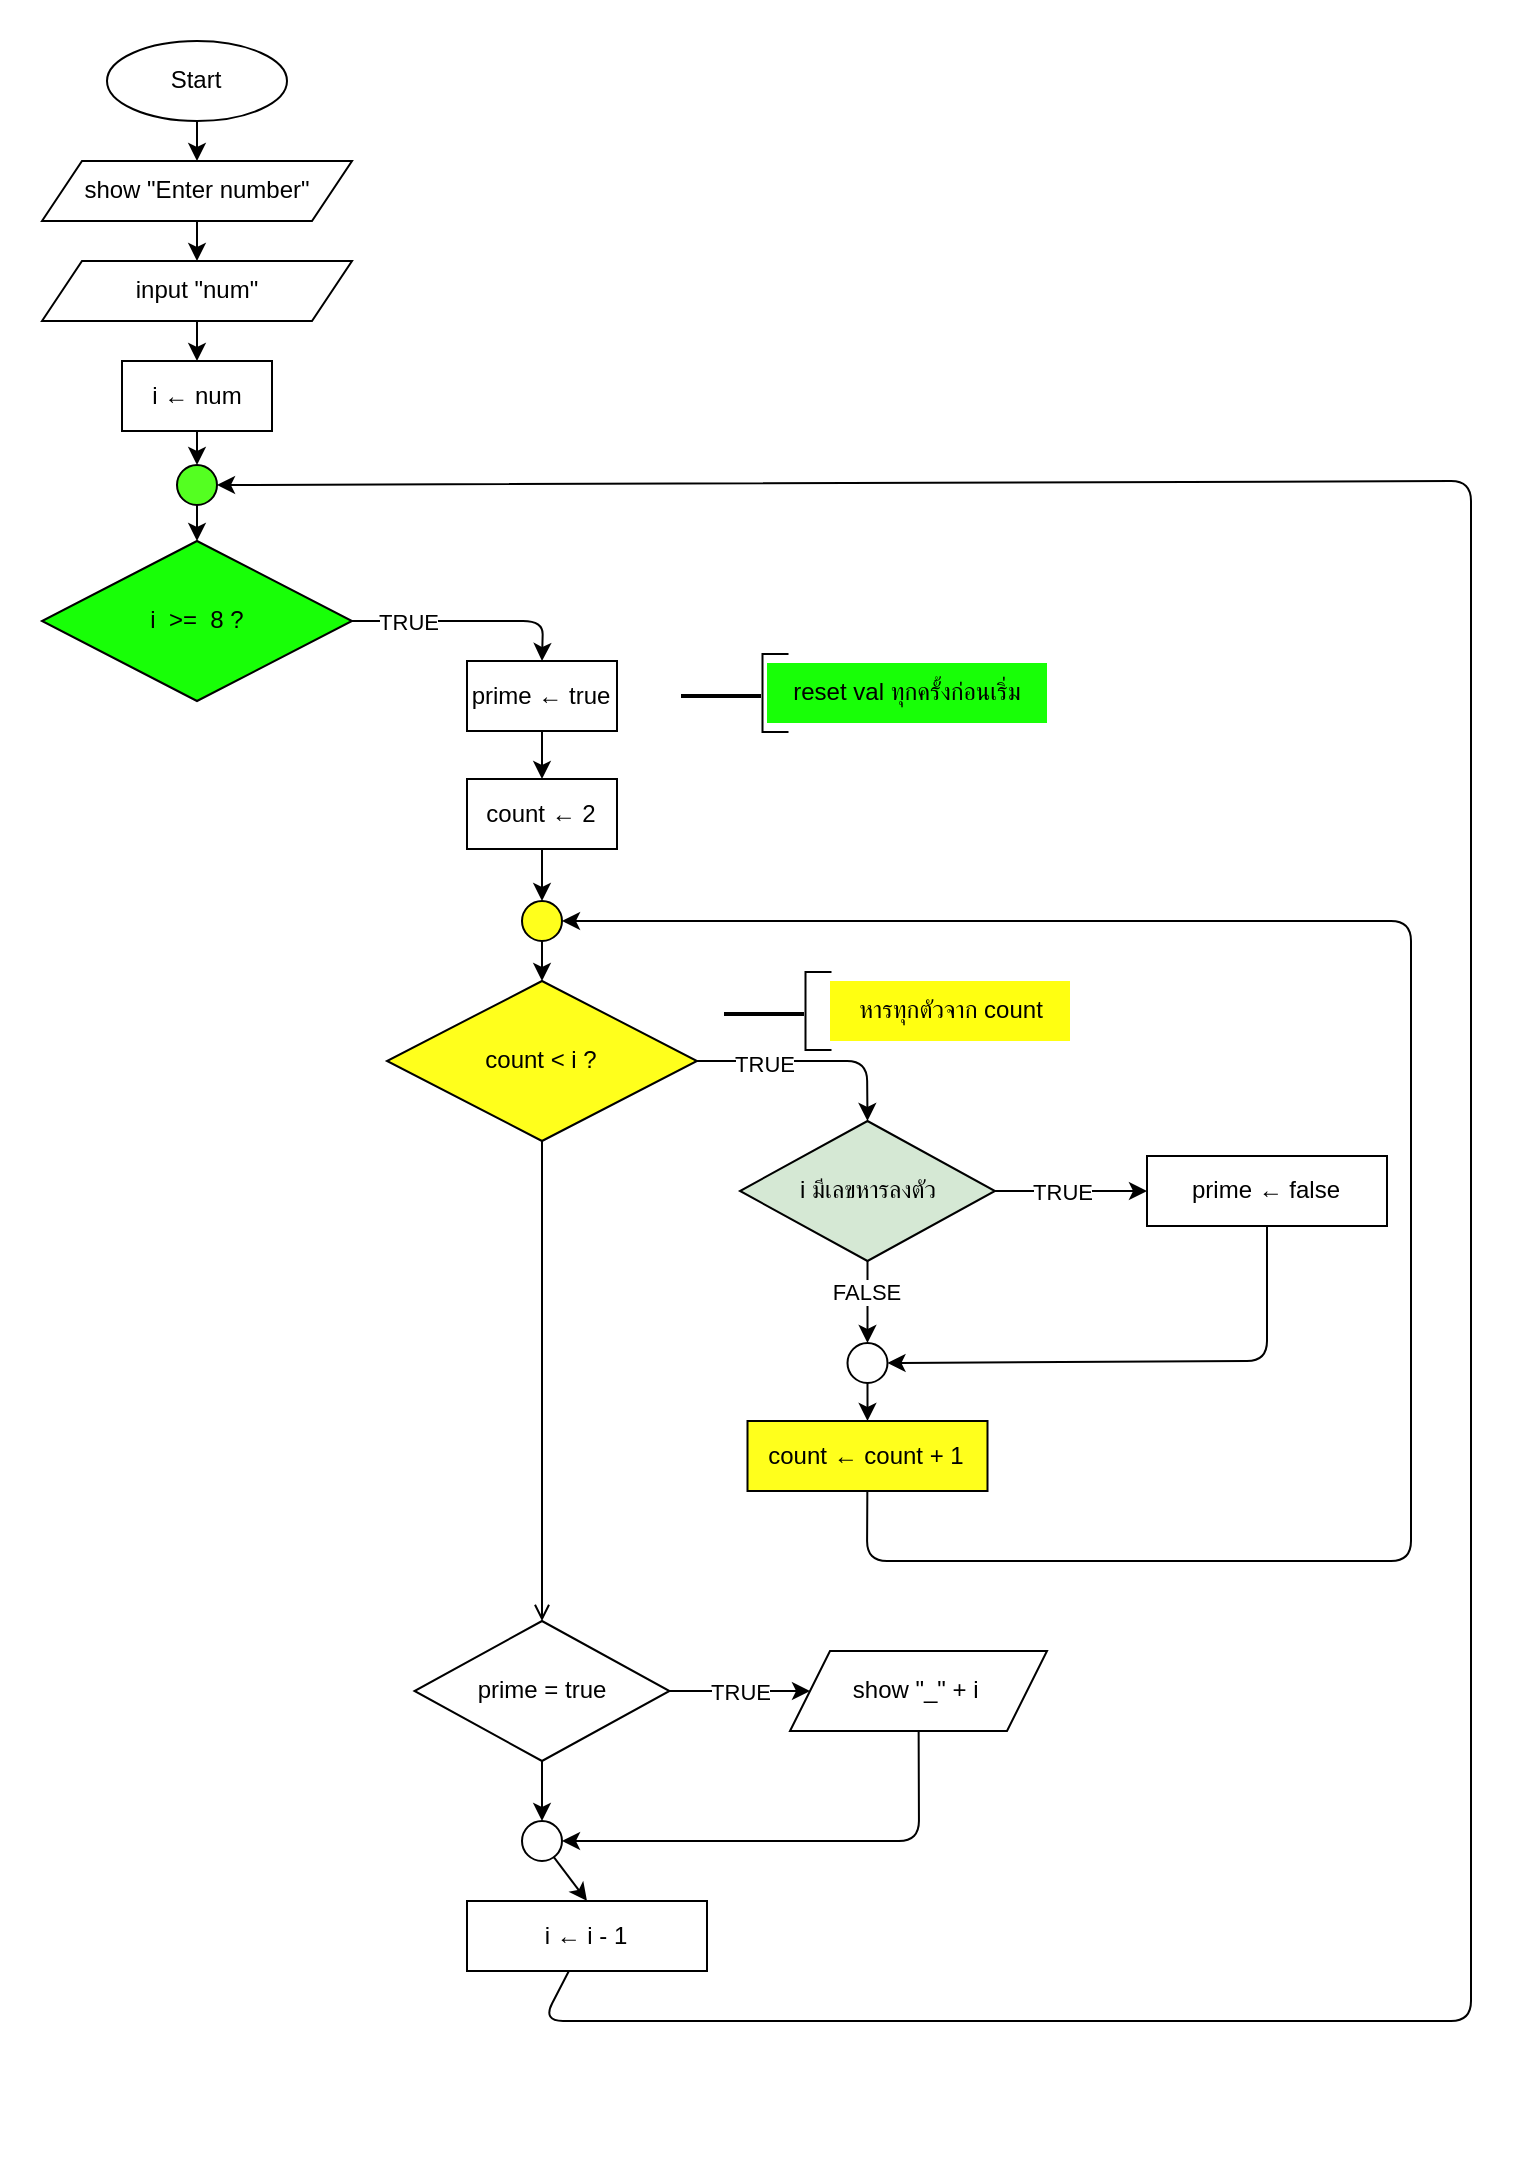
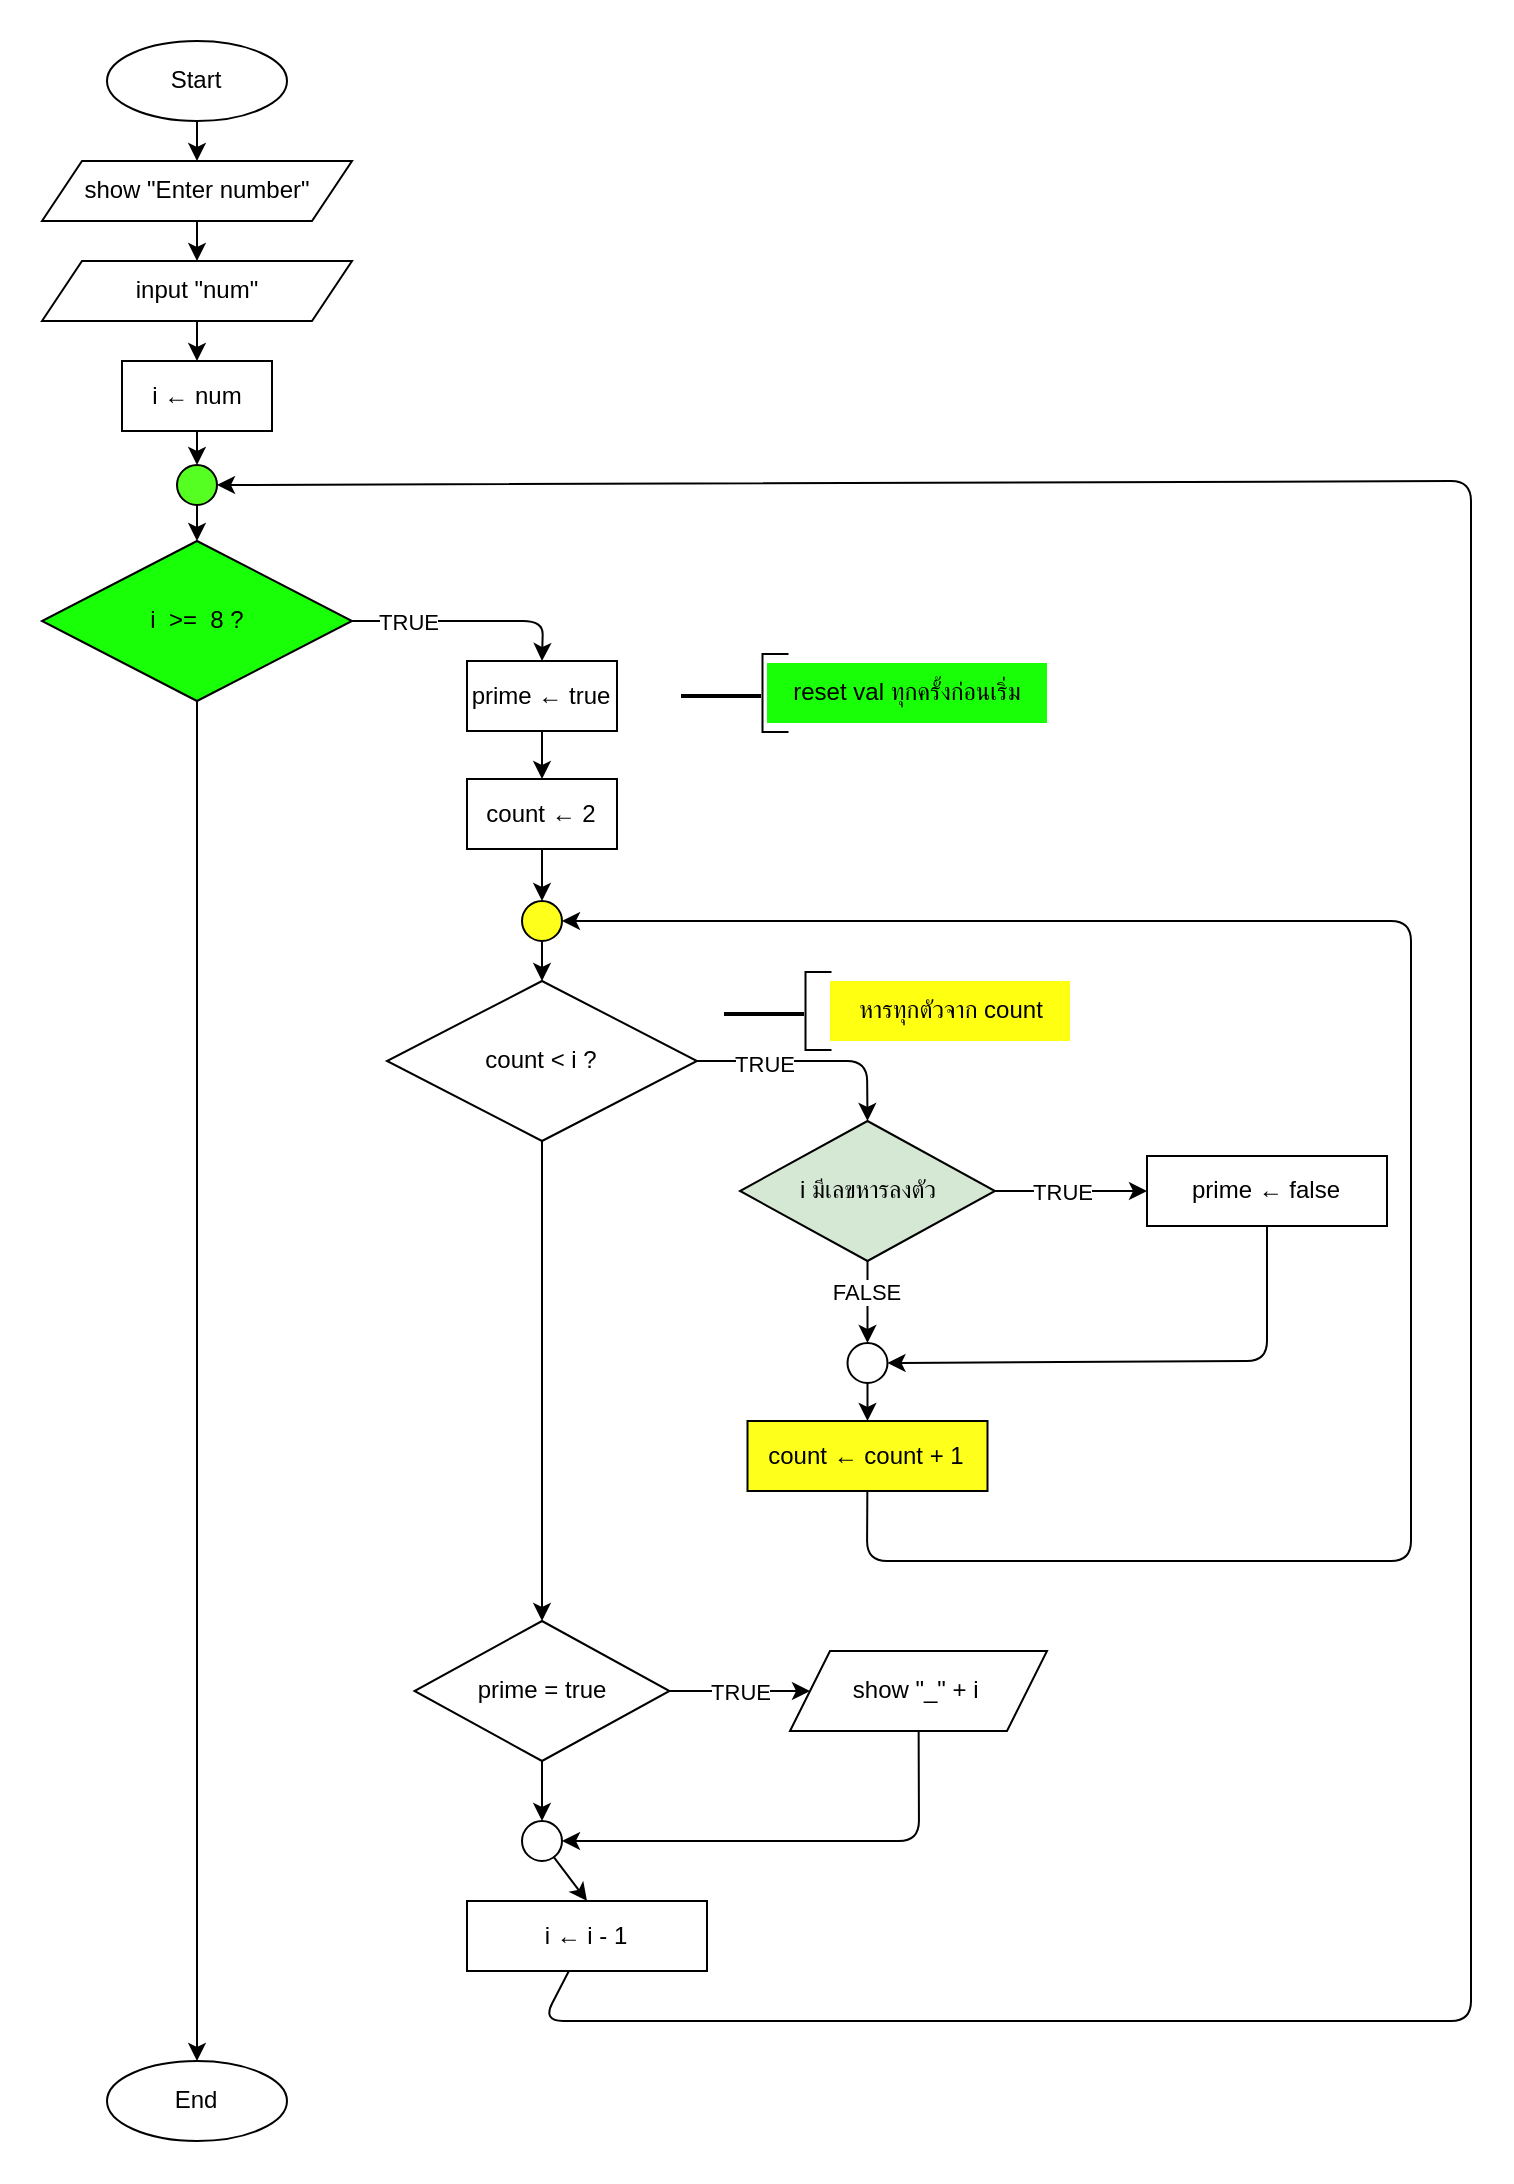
  <mxCell id="0" />
  <mxCell id="1" parent="0" />
  <mxCell id="2" value="" style="edgeStyle=none;html=1;" parent="1" source="3" target="5" edge="1"><mxGeometry relative="1" as="geometry" /></mxCell>
  <mxCell id="3" value="Start" style="ellipse;whiteSpace=wrap;html=1;" parent="1" vertex="1"><mxGeometry x="53" y="20" width="90" height="40" as="geometry" /></mxCell>
  <mxCell id="4" value="" style="edgeStyle=none;html=1;" parent="1" source="5" target="7" edge="1"><mxGeometry relative="1" as="geometry" /></mxCell>
  <mxCell id="5" value="show &quot;Enter number&quot;" style="shape=parallelogram;perimeter=parallelogramPerimeter;whiteSpace=wrap;html=1;fixedSize=1;" parent="1" vertex="1"><mxGeometry x="20.5" y="80" width="155" height="30" as="geometry" /></mxCell>
  <mxCell id="6" value="" style="edgeStyle=none;html=1;" parent="1" source="7" target="9" edge="1"><mxGeometry relative="1" as="geometry" /></mxCell>
  <mxCell id="7" value="input &quot;num&quot;" style="shape=parallelogram;perimeter=parallelogramPerimeter;whiteSpace=wrap;html=1;fixedSize=1;" parent="1" vertex="1"><mxGeometry x="20.5" y="130" width="155" height="30" as="geometry" /></mxCell>
  <mxCell id="8" value="" style="edgeStyle=none;html=1;" parent="1" source="9" target="11" edge="1"><mxGeometry relative="1" as="geometry" /></mxCell>
  <mxCell id="9" value="i ← num" style="whiteSpace=wrap;html=1;" parent="1" vertex="1"><mxGeometry x="60.5" y="180" width="75" height="35" as="geometry" /></mxCell>
  <mxCell id="10" value="" style="edgeStyle=none;html=1;" parent="1" source="11" target="15" edge="1"><mxGeometry relative="1" as="geometry" /></mxCell>
  <mxCell id="11" value="" style="ellipse;whiteSpace=wrap;html=1;aspect=fixed;fillColor=#54FF21;" parent="1" vertex="1"><mxGeometry x="88" y="232" width="20" height="20" as="geometry" /></mxCell>
  <mxCell id="12" value="" style="edgeStyle=none;html=1;entryX=0.5;entryY=0;entryDx=0;entryDy=0;" parent="1" source="15" target="17" edge="1"><mxGeometry relative="1" as="geometry"><Array as="points"><mxPoint x="271" y="310" /></Array></mxGeometry></mxCell>
  <mxCell id="13" value="TRUE" style="edgeLabel;html=1;align=center;verticalAlign=middle;resizable=0;points=[];" parent="12" vertex="1" connectable="0"><mxGeometry x="-0.514" relative="1" as="geometry"><mxPoint as="offset" /></mxGeometry></mxCell>
+ <mxCell id="14" style="edgeStyle=none;html=1;entryX=0.5;entryY=0;entryDx=0;entryDy=0;" edge="1" parent="1" source="15" target="53"><mxGeometry relative="1" as="geometry"><mxPoint x="98" y="1060" as="targetPoint" /></mxGeometry></mxCell>
  <mxCell id="15" value="i&amp;nbsp; &amp;gt;=&amp;nbsp; 8 ?" style="rhombus;whiteSpace=wrap;html=1;fillColor=#18FF07;" parent="1" vertex="1"><mxGeometry x="20.5" y="270" width="155" height="80" as="geometry" /></mxCell>
  <mxCell id="16" value="" style="edgeStyle=none;html=1;" parent="1" source="17" target="19" edge="1"><mxGeometry relative="1" as="geometry" /></mxCell>
  <mxCell id="17" value="prime ← true" style="whiteSpace=wrap;html=1;" parent="1" vertex="1"><mxGeometry x="233" y="330" width="75" height="35" as="geometry" /></mxCell>
  <mxCell id="18" style="edgeStyle=none;html=1;entryX=0.5;entryY=0;entryDx=0;entryDy=0;" parent="1" source="19" target="24" edge="1"><mxGeometry relative="1" as="geometry" /></mxCell>
  <mxCell id="19" value="count ← 2" style="whiteSpace=wrap;html=1;" parent="1" vertex="1"><mxGeometry x="233" y="389" width="75" height="35" as="geometry" /></mxCell>
  <mxCell id="20" value="" style="shape=partialRectangle;whiteSpace=wrap;html=1;bottom=1;right=1;left=1;top=0;fillColor=none;routingCenterX=-0.5;rotation=90;" parent="1" vertex="1"><mxGeometry x="367.5" y="339.75" width="39" height="12.5" as="geometry" /></mxCell>
  <mxCell id="21" value="" style="line;strokeWidth=2;html=1;" parent="1" vertex="1"><mxGeometry x="340" y="342.5" width="40" height="10" as="geometry" /></mxCell>
  <mxCell id="22" value="reset val ทุกครั้งก่อนเริ่ม" style="text;html=1;align=center;verticalAlign=middle;resizable=0;points=[];autosize=1;strokeColor=none;fillColor=#18FF07;" parent="1" vertex="1"><mxGeometry x="383" y="331" width="140" height="30" as="geometry" /></mxCell>
  <mxCell id="23" value="" style="edgeStyle=none;html=1;" parent="1" source="24" target="26" edge="1"><mxGeometry relative="1" as="geometry" /></mxCell>
  <mxCell id="24" value="" style="ellipse;whiteSpace=wrap;html=1;aspect=fixed;fillColor=#FFFF1C;" parent="1" vertex="1"><mxGeometry x="260.5" y="450" width="20" height="20" as="geometry" /></mxCell>
- <mxCell id="25" style="edgeStyle=none;html=1;entryX=0.5;entryY=0;entryDx=0;entryDy=0;endArrow=open;" parent="1" source="26" target="46" edge="1"><mxGeometry relative="1" as="geometry"><mxPoint x="270.5" y="810" as="targetPoint" /></mxGeometry></mxCell>
- <mxCell id="26" value="count &amp;lt; i ?" style="rhombus;whiteSpace=wrap;html=1;fillColor=#FFFF1C;" parent="1" vertex="1"><mxGeometry x="193" y="490" width="155" height="80" as="geometry" /></mxCell>
+ <mxCell id="25" style="edgeStyle=none;html=1;entryX=0.5;entryY=0;entryDx=0;entryDy=0;" parent="1" source="26" target="46" edge="1"><mxGeometry relative="1" as="geometry"><mxPoint x="270.5" y="810" as="targetPoint" /></mxGeometry></mxCell>
+ <mxCell id="26" value="count &amp;lt; i ?" style="rhombus;whiteSpace=wrap;html=1;fillColor=#ffffff;" parent="1" vertex="1"><mxGeometry x="193" y="490" width="155" height="80" as="geometry" /></mxCell>
  <mxCell id="27" value="" style="shape=partialRectangle;whiteSpace=wrap;html=1;bottom=1;right=1;left=1;top=0;fillColor=none;routingCenterX=-0.5;rotation=90;" parent="1" vertex="1"><mxGeometry x="389" y="498.75" width="39" height="12.5" as="geometry" /></mxCell>
  <mxCell id="28" value="" style="line;strokeWidth=2;html=1;" parent="1" vertex="1"><mxGeometry x="361.5" y="501.5" width="40" height="10" as="geometry" /></mxCell>
  <mxCell id="29" value="หารทุกตัวจาก count" style="text;html=1;align=center;verticalAlign=middle;resizable=0;points=[];autosize=1;strokeColor=none;fillColor=#FFFF11;" parent="1" vertex="1"><mxGeometry x="414.5" y="490" width="120" height="30" as="geometry" /></mxCell>
  <mxCell id="30" value="" style="edgeStyle=none;html=1;" parent="1" source="32" target="36" edge="1"><mxGeometry relative="1" as="geometry" /></mxCell>
  <mxCell id="31" value="TRUE" style="edgeLabel;html=1;align=center;verticalAlign=middle;resizable=0;points=[];" parent="30" vertex="1" connectable="0"><mxGeometry x="-0.121" relative="1" as="geometry"><mxPoint as="offset" /></mxGeometry></mxCell>
  <mxCell id="32" value="i มีเลขหารลงตัว" style="rhombus;whiteSpace=wrap;html=1;fillColor=#d5e8d4;" parent="1" vertex="1"><mxGeometry x="369.5" y="560" width="127.5" height="70" as="geometry" /></mxCell>
  <mxCell id="33" style="edgeStyle=none;html=1;entryX=0.5;entryY=0;entryDx=0;entryDy=0;" parent="1" source="26" target="32" edge="1"><mxGeometry relative="1" as="geometry"><Array as="points"><mxPoint x="433" y="530" /></Array></mxGeometry></mxCell>
  <mxCell id="34" value="TRUE" style="edgeLabel;html=1;align=center;verticalAlign=middle;resizable=0;points=[];" parent="33" vertex="1" connectable="0"><mxGeometry x="-0.425" y="-1" relative="1" as="geometry"><mxPoint as="offset" /></mxGeometry></mxCell>
  <mxCell id="35" style="edgeStyle=none;html=1;entryX=1;entryY=0.5;entryDx=0;entryDy=0;" parent="1" source="36" target="38" edge="1"><mxGeometry relative="1" as="geometry"><Array as="points"><mxPoint x="633" y="680" /></Array></mxGeometry></mxCell>
  <mxCell id="36" value="prime ← false" style="whiteSpace=wrap;html=1;" parent="1" vertex="1"><mxGeometry x="573" y="577.5" width="120" height="35" as="geometry" /></mxCell>
  <mxCell id="37" value="" style="edgeStyle=none;html=1;" parent="1" source="38" target="42" edge="1"><mxGeometry relative="1" as="geometry" /></mxCell>
  <mxCell id="38" value="" style="ellipse;whiteSpace=wrap;html=1;aspect=fixed;fillColor=#FFFFFF;" parent="1" vertex="1"><mxGeometry x="423.25" y="671" width="20" height="20" as="geometry" /></mxCell>
  <mxCell id="39" style="edgeStyle=none;html=1;entryX=0.5;entryY=0;entryDx=0;entryDy=0;" parent="1" source="32" target="38" edge="1"><mxGeometry relative="1" as="geometry" /></mxCell>
  <mxCell id="40" value="FALSE" style="edgeLabel;html=1;align=center;verticalAlign=middle;resizable=0;points=[];" parent="39" vertex="1" connectable="0"><mxGeometry x="-0.28" y="-1" relative="1" as="geometry"><mxPoint as="offset" /></mxGeometry></mxCell>
  <mxCell id="41" style="edgeStyle=none;html=1;entryX=1;entryY=0.5;entryDx=0;entryDy=0;" parent="1" source="42" target="24" edge="1"><mxGeometry relative="1" as="geometry"><mxPoint x="715" y="220" as="targetPoint" /><Array as="points"><mxPoint x="433" y="780" /><mxPoint x="705" y="780" /><mxPoint x="705" y="460" /></Array></mxGeometry></mxCell>
  <mxCell id="42" value="count ← count + 1" style="whiteSpace=wrap;html=1;fillColor=#ffff1c;" parent="1" vertex="1"><mxGeometry x="373.25" y="710" width="120" height="35" as="geometry" /></mxCell>
  <mxCell id="43" style="edgeStyle=none;html=1;entryX=0;entryY=0.5;entryDx=0;entryDy=0;" parent="1" source="46" target="48" edge="1"><mxGeometry relative="1" as="geometry"><mxPoint x="400" y="845" as="targetPoint" /></mxGeometry></mxCell>
  <mxCell id="44" value="TRUE" style="edgeLabel;html=1;align=center;verticalAlign=middle;resizable=0;points=[];" parent="43" vertex="1" connectable="0"><mxGeometry x="-0.269" y="-1" relative="1" as="geometry"><mxPoint x="9" y="-1" as="offset" /></mxGeometry></mxCell>
  <mxCell id="45" style="edgeStyle=none;html=1;entryX=0.5;entryY=0;entryDx=0;entryDy=0;" edge="1" parent="1" source="46" target="50"><mxGeometry relative="1" as="geometry" /></mxCell>
  <mxCell id="46" value="prime = true" style="rhombus;whiteSpace=wrap;html=1;" parent="1" vertex="1"><mxGeometry x="206.75" y="810" width="127.5" height="70" as="geometry" /></mxCell>
  <mxCell id="47" style="edgeStyle=none;html=1;entryX=1;entryY=0.5;entryDx=0;entryDy=0;" edge="1" parent="1" source="48" target="50"><mxGeometry relative="1" as="geometry"><Array as="points"><mxPoint x="459" y="920" /></Array></mxGeometry></mxCell>
  <mxCell id="48" value="show &quot;_&quot; + i&amp;nbsp;" style="shape=parallelogram;perimeter=parallelogramPerimeter;whiteSpace=wrap;html=1;fixedSize=1;" vertex="1" parent="1"><mxGeometry x="394.5" y="825" width="128.5" height="40" as="geometry" /></mxCell>
  <mxCell id="49" style="edgeStyle=none;html=1;entryX=0.5;entryY=0;entryDx=0;entryDy=0;" edge="1" parent="1" source="50" target="52"><mxGeometry relative="1" as="geometry" /></mxCell>
  <mxCell id="50" value="" style="ellipse;whiteSpace=wrap;html=1;aspect=fixed;fillColor=#FFFFFF;" vertex="1" parent="1"><mxGeometry x="260.5" y="910" width="20" height="20" as="geometry" /></mxCell>
  <mxCell id="51" style="edgeStyle=none;html=1;entryX=1;entryY=0.5;entryDx=0;entryDy=0;" edge="1" parent="1" source="52" target="11"><mxGeometry relative="1" as="geometry"><mxPoint x="735" y="110" as="targetPoint" /><Array as="points"><mxPoint x="271" y="1010" /><mxPoint x="735" y="1010" /><mxPoint x="735" y="240" /></Array></mxGeometry></mxCell>
  <mxCell id="52" value="i ← i - 1" style="whiteSpace=wrap;html=1;" vertex="1" parent="1"><mxGeometry x="233" y="950" width="120" height="35" as="geometry" /></mxCell>
+ <mxCell id="53" value="End" style="ellipse;whiteSpace=wrap;html=1;" vertex="1" parent="1"><mxGeometry x="53" y="1030" width="90" height="40" as="geometry" /></mxCell>
